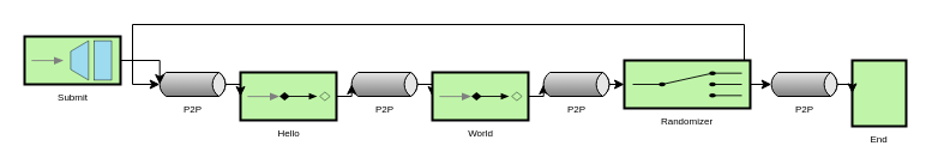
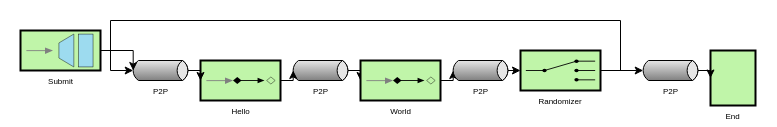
  <mxCell id="0" />
  <mxCell id="1" parent="0" />
  <mxCell id="2" style="edgeStyle=orthogonalEdgeStyle;rounded=0;orthogonalLoop=1;jettySize=auto;html=1;exitX=1;exitY=0.5;exitDx=-2.7;exitDy=0;exitPerimeter=0;entryX=0;entryY=0.5;entryDx=0;entryDy=0;entryPerimeter=0;" edge="1" parent="1" source="3" target="7"><mxGeometry relative="1" as="geometry" /></mxCell>
  <mxCell id="3" value="P2P" style="strokeWidth=1;outlineConnect=0;dashed=0;align=center;html=1;fontSize=8;shape=mxgraph.eip.messageChannel;verticalLabelPosition=bottom;labelBackgroundColor=#ffffff;verticalAlign=top;" vertex="1" parent="1"><mxGeometry x="290" y="60" width="60" height="20" as="geometry" /></mxCell>
  <mxCell id="4" style="edgeStyle=orthogonalEdgeStyle;rounded=0;orthogonalLoop=1;jettySize=auto;html=1;exitX=1;exitY=0.5;exitDx=0;exitDy=0;exitPerimeter=0;entryX=0;entryY=0.5;entryDx=2.7;entryDy=0;entryPerimeter=0;" edge="1" parent="1" source="5" target="3"><mxGeometry relative="1" as="geometry" /></mxCell>
  <mxCell id="5" value="Hello" style="fillColor=#c0f5a9;dashed=0;outlineConnect=0;strokeWidth=2;html=1;align=center;fontSize=8;verticalLabelPosition=bottom;verticalAlign=top;shape=mxgraph.eip.service_activator;" vertex="1" parent="1"><mxGeometry x="200" y="60" width="80" height="40" as="geometry" /></mxCell>
  <mxCell id="6" style="edgeStyle=orthogonalEdgeStyle;rounded=0;orthogonalLoop=1;jettySize=auto;html=1;exitX=1;exitY=0.5;exitDx=0;exitDy=0;exitPerimeter=0;entryX=0;entryY=0.5;entryDx=2.7;entryDy=0;entryPerimeter=0;" edge="1" parent="1" source="7" target="9"><mxGeometry relative="1" as="geometry" /></mxCell>
  <mxCell id="7" value="World" style="fillColor=#c0f5a9;dashed=0;outlineConnect=0;strokeWidth=2;html=1;align=center;fontSize=8;verticalLabelPosition=bottom;verticalAlign=top;shape=mxgraph.eip.service_activator;" vertex="1" parent="1"><mxGeometry x="360" y="60" width="80" height="40" as="geometry" /></mxCell>
  <mxCell id="8" style="edgeStyle=orthogonalEdgeStyle;rounded=0;orthogonalLoop=1;jettySize=auto;html=1;exitX=1;exitY=0.5;exitDx=-2.7;exitDy=0;exitPerimeter=0;entryX=0;entryY=0.5;entryDx=0;entryDy=0;entryPerimeter=0;" edge="1" parent="1" source="9" target="12"><mxGeometry relative="1" as="geometry" /></mxCell>
  <mxCell id="9" value="P2P" style="strokeWidth=1;outlineConnect=0;dashed=0;align=center;html=1;fontSize=8;shape=mxgraph.eip.messageChannel;verticalLabelPosition=bottom;labelBackgroundColor=#ffffff;verticalAlign=top;" vertex="1" parent="1"><mxGeometry x="450" y="60" width="60" height="20" as="geometry" /></mxCell>
  <mxCell id="10" style="edgeStyle=orthogonalEdgeStyle;rounded=0;orthogonalLoop=1;jettySize=auto;html=1;exitX=1;exitY=0.5;exitDx=0;exitDy=0;exitPerimeter=0;entryX=0;entryY=0.5;entryDx=2.7;entryDy=0;entryPerimeter=0;" edge="1" parent="1" source="12" target="14"><mxGeometry relative="1" as="geometry"><Array as="points"><mxPoint x="620" y="70" /><mxPoint x="620" y="20" /><mxPoint x="110" y="20" /><mxPoint x="110" y="70" /></Array></mxGeometry></mxCell>
  <mxCell id="11" style="edgeStyle=orthogonalEdgeStyle;rounded=0;orthogonalLoop=1;jettySize=auto;html=1;exitX=1;exitY=0.5;exitDx=0;exitDy=0;exitPerimeter=0;entryX=0;entryY=0.5;entryDx=2.7;entryDy=0;entryPerimeter=0;" edge="1" parent="1" source="12" target="19"><mxGeometry relative="1" as="geometry" /></mxCell>
- <mxCell id="12" value="Randomizer" style="strokeWidth=2;outlineConnect=0;dashed=0;align=center;fontSize=8;fillColor=#c0f5a9;verticalLabelPosition=bottom;verticalAlign=top;shape=mxgraph.eip.content_based_router;" vertex="1" parent="1"><mxGeometry x="520" y="50" width="105" height="40" as="geometry" /></mxCell>
+ <mxCell id="12" value="Randomizer" style="strokeWidth=2;outlineConnect=0;dashed=0;align=center;fontSize=8;fillColor=#c0f5a9;verticalLabelPosition=bottom;verticalAlign=top;shape=mxgraph.eip.content_based_router;" vertex="1" parent="1"><mxGeometry x="520" y="50" width="80" height="40" as="geometry" /></mxCell>
  <mxCell id="13" style="edgeStyle=orthogonalEdgeStyle;rounded=0;orthogonalLoop=1;jettySize=auto;html=1;exitX=1;exitY=0.5;exitDx=-2.7;exitDy=0;exitPerimeter=0;entryX=0;entryY=0.5;entryDx=0;entryDy=0;entryPerimeter=0;" edge="1" parent="1" source="14" target="5"><mxGeometry relative="1" as="geometry" /></mxCell>
  <mxCell id="14" value="P2P" style="strokeWidth=1;outlineConnect=0;dashed=0;align=center;html=1;fontSize=8;shape=mxgraph.eip.messageChannel;verticalLabelPosition=bottom;labelBackgroundColor=#ffffff;verticalAlign=top;" vertex="1" parent="1"><mxGeometry x="130" y="60" width="60" height="20" as="geometry" /></mxCell>
  <mxCell id="15" style="edgeStyle=orthogonalEdgeStyle;rounded=0;orthogonalLoop=1;jettySize=auto;html=1;exitX=1;exitY=0.5;exitDx=0;exitDy=0;exitPerimeter=0;entryX=0;entryY=0.5;entryDx=2.7;entryDy=0;entryPerimeter=0;" edge="1" parent="1" source="16" target="14"><mxGeometry relative="1" as="geometry" /></mxCell>
  <mxCell id="16" value="Submit" style="fillColor=#c0f5a9;dashed=0;outlineConnect=0;strokeWidth=2;html=1;align=center;fontSize=8;verticalLabelPosition=bottom;verticalAlign=top;shape=mxgraph.eip.messaging_gateway;" vertex="1" parent="1"><mxGeometry x="20" y="30" width="80" height="40" as="geometry" /></mxCell>
  <mxCell id="17" value="End" style="strokeWidth=2;dashed=0;align=center;fontSize=8;shape=rect;fillColor=#c0f5a9;verticalLabelPosition=bottom;verticalAlign=top;" vertex="1" parent="1"><mxGeometry x="710" y="50" width="45" height="55" as="geometry" /></mxCell>
  <mxCell id="18" style="edgeStyle=orthogonalEdgeStyle;rounded=0;orthogonalLoop=1;jettySize=auto;html=1;exitX=1;exitY=0.5;exitDx=-2.7;exitDy=0;exitPerimeter=0;entryX=0;entryY=0.5;entryDx=0;entryDy=0;" edge="1" parent="1" source="19" target="17"><mxGeometry relative="1" as="geometry" /></mxCell>
  <mxCell id="19" value="P2P" style="strokeWidth=1;outlineConnect=0;dashed=0;align=center;html=1;fontSize=8;shape=mxgraph.eip.messageChannel;verticalLabelPosition=bottom;labelBackgroundColor=#ffffff;verticalAlign=top;" vertex="1" parent="1"><mxGeometry x="640" y="60" width="60" height="20" as="geometry" /></mxCell>
